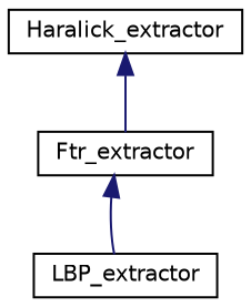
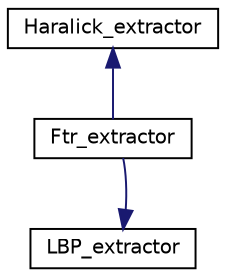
  digraph {
    rankdir=TB
    node [color=black fillcolor=white fontname=Helvetica fontsize=10 shape=record style=filled]
    edge [color=midnightblue dir=back fontname=Helvetica fontsize=10 labelfontname=Helvetica labelfontsize=10 style=solid]
    n1 [height=0.2 label=Ftr_extractor width=0.4]
    n2 [height=0.2 label=LBP_extractor width=0.4]
    n3 [height=0.2 label=Haralick_extractor width=0.4]
-   n1 -> n2
+   n2 -> n1
    n3 -> n1
  }
